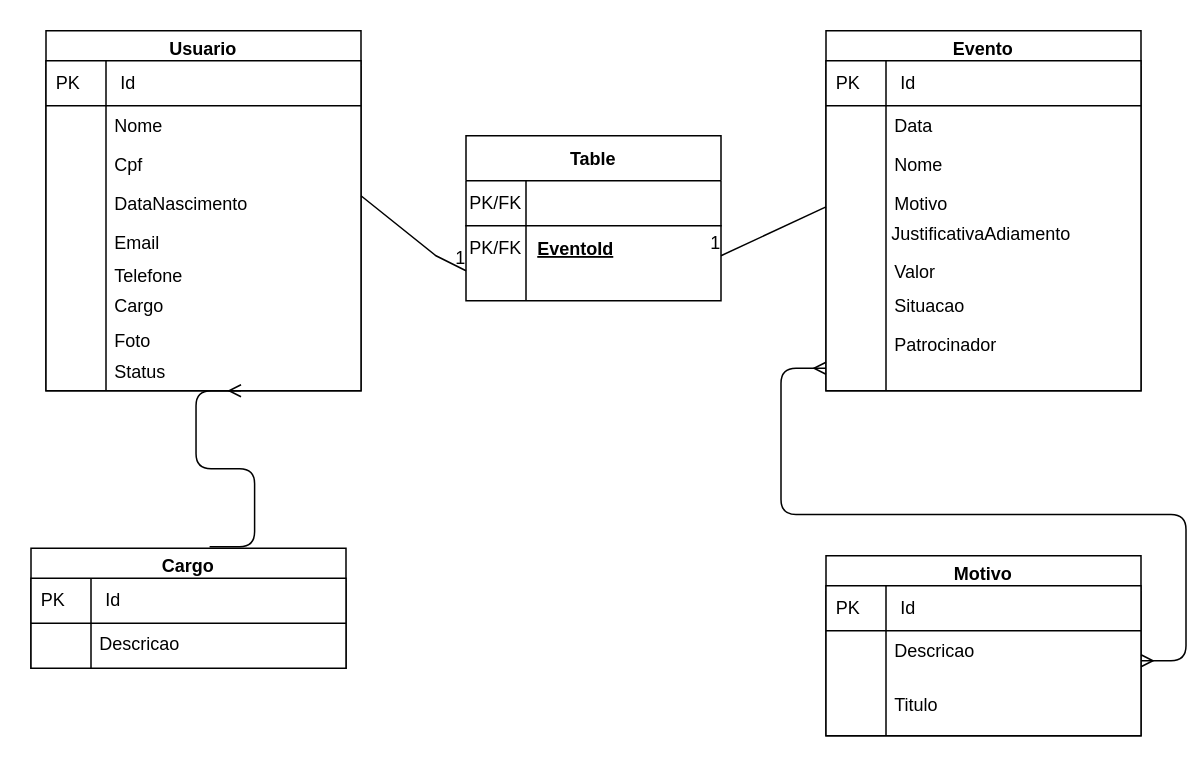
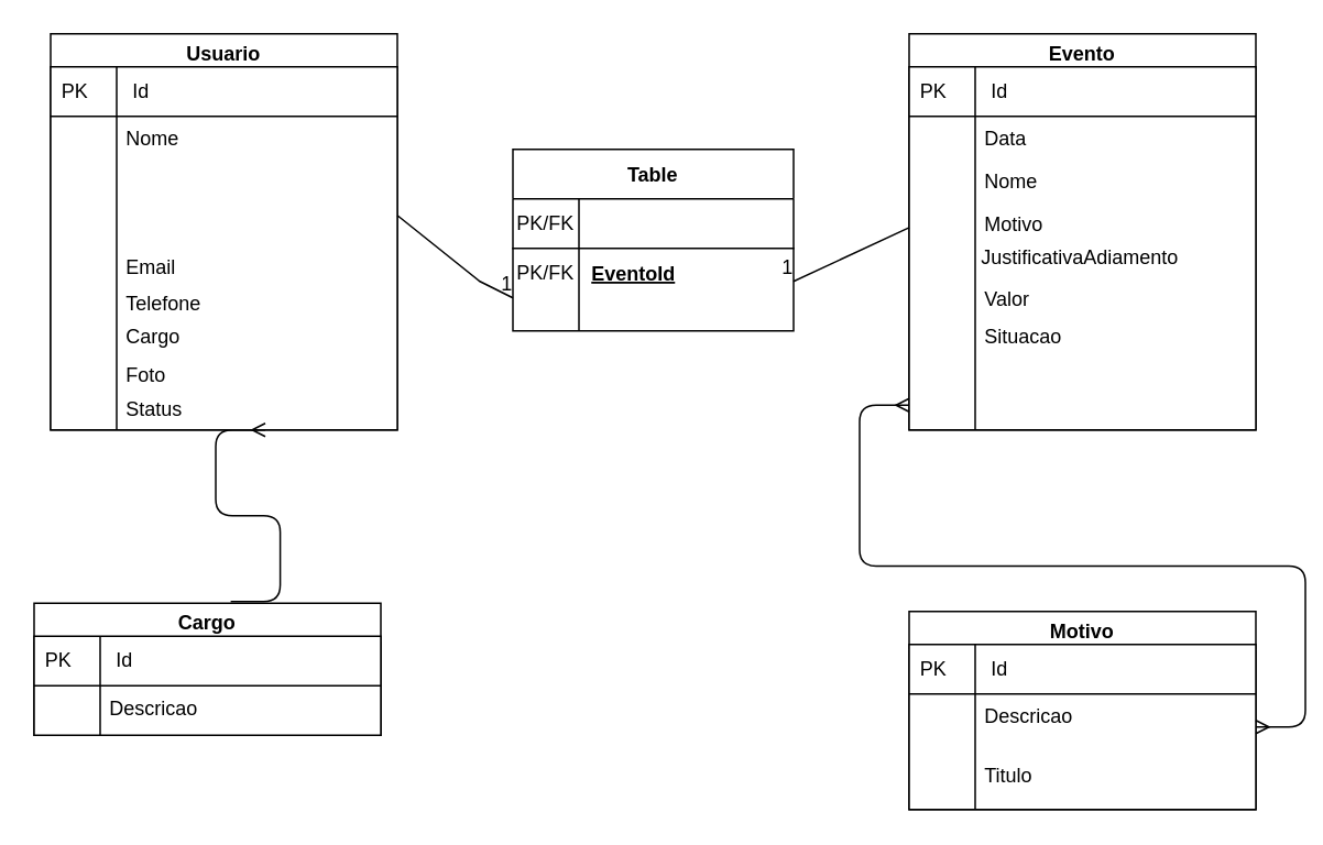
  <mxCell id="0" />
  <mxCell id="1" parent="0" />
  <mxCell id="2" value="Usuario" style="swimlane;" parent="1" vertex="1"><mxGeometry x="30" y="20" width="210" height="240" as="geometry"><mxRectangle x="120" y="80" width="130" height="23" as="alternateBounds" /></mxGeometry></mxCell>
  <mxCell id="3" value="" style="shape=internalStorage;whiteSpace=wrap;html=1;backgroundOutline=1;dx=40;dy=30;" parent="2" vertex="1"><mxGeometry y="20" width="210" height="220" as="geometry" /></mxCell>
  <mxCell id="4" value="&lt;font style=&quot;vertical-align: inherit&quot;&gt;&lt;font style=&quot;vertical-align: inherit&quot;&gt;&lt;font style=&quot;vertical-align: inherit&quot;&gt;&lt;font style=&quot;vertical-align: inherit&quot;&gt;PK&lt;/font&gt;&lt;/font&gt;&lt;/font&gt;&lt;/font&gt;" style="text;html=1;strokeColor=none;fillColor=none;align=center;verticalAlign=middle;whiteSpace=wrap;rounded=0;" parent="2" vertex="1"><mxGeometry y="20" width="30" height="30" as="geometry" /></mxCell>
  <mxCell id="5" value="&lt;font style=&quot;vertical-align: inherit&quot;&gt;&lt;font style=&quot;vertical-align: inherit&quot;&gt;Id&lt;/font&gt;&lt;/font&gt;" style="text;html=1;strokeColor=none;fillColor=none;align=center;verticalAlign=middle;whiteSpace=wrap;rounded=0;" parent="2" vertex="1"><mxGeometry x="10" y="15" width="90" height="40" as="geometry" /></mxCell>
  <mxCell id="6" value="Nome" style="text;strokeColor=none;fillColor=none;align=left;verticalAlign=top;spacingLeft=4;spacingRight=4;overflow=hidden;rotatable=0;points=[[0,0.5],[1,0.5]];portConstraint=eastwest;" parent="2" vertex="1"><mxGeometry x="40" y="50" width="140" height="26" as="geometry" /></mxCell>
- <mxCell id="7" value="Cpf" style="text;strokeColor=none;fillColor=none;align=left;verticalAlign=top;spacingLeft=4;spacingRight=4;overflow=hidden;rotatable=0;points=[[0,0.5],[1,0.5]];portConstraint=eastwest;" parent="2" vertex="1"><mxGeometry x="40" y="76" width="140" height="26" as="geometry" /></mxCell>
- <mxCell id="8" value="DataNascimento" style="text;strokeColor=none;fillColor=none;align=left;verticalAlign=top;spacingLeft=4;spacingRight=4;overflow=hidden;rotatable=0;points=[[0,0.5],[1,0.5]];portConstraint=eastwest;" parent="2" vertex="1"><mxGeometry x="40" y="102" width="140" height="26" as="geometry" /></mxCell>
  <mxCell id="9" value="Foto" style="text;strokeColor=none;fillColor=none;align=left;verticalAlign=top;spacingLeft=4;spacingRight=4;overflow=hidden;rotatable=0;points=[[0,0.5],[1,0.5]];portConstraint=eastwest;" parent="2" vertex="1"><mxGeometry x="40" y="193" width="140" height="26" as="geometry" /></mxCell>
  <mxCell id="10" value="Email" style="text;strokeColor=none;fillColor=none;align=left;verticalAlign=top;spacingLeft=4;spacingRight=4;overflow=hidden;rotatable=0;points=[[0,0.5],[1,0.5]];portConstraint=eastwest;" parent="2" vertex="1"><mxGeometry x="40" y="128" width="140" height="26" as="geometry" /></mxCell>
  <mxCell id="11" value="Status" style="text;strokeColor=none;fillColor=none;align=left;verticalAlign=top;spacingLeft=4;spacingRight=4;overflow=hidden;rotatable=0;points=[[0,0.5],[1,0.5]];portConstraint=eastwest;" parent="2" vertex="1"><mxGeometry x="40" y="214" width="140" height="26" as="geometry" /></mxCell>
  <mxCell id="12" value="Telefone" style="text;strokeColor=none;fillColor=none;align=left;verticalAlign=top;spacingLeft=4;spacingRight=4;overflow=hidden;rotatable=0;points=[[0,0.5],[1,0.5]];portConstraint=eastwest;" parent="2" vertex="1"><mxGeometry x="40" y="150" width="140" height="26" as="geometry" /></mxCell>
  <mxCell id="13" value="Cargo" style="text;strokeColor=none;fillColor=none;align=left;verticalAlign=top;spacingLeft=4;spacingRight=4;overflow=hidden;rotatable=0;points=[[0,0.5],[1,0.5]];portConstraint=eastwest;" parent="2" vertex="1"><mxGeometry x="40" y="170" width="140" height="26" as="geometry" /></mxCell>
  <mxCell id="14" value="Evento" style="swimlane;" parent="1" vertex="1"><mxGeometry x="550" y="20" width="210" height="240" as="geometry"><mxRectangle x="330" y="130" width="130" height="23" as="alternateBounds" /></mxGeometry></mxCell>
  <mxCell id="15" value="" style="shape=internalStorage;whiteSpace=wrap;html=1;backgroundOutline=1;dx=40;dy=30;" parent="14" vertex="1"><mxGeometry y="20" width="210" height="220" as="geometry" /></mxCell>
  <mxCell id="16" value="&lt;font style=&quot;vertical-align: inherit&quot;&gt;&lt;font style=&quot;vertical-align: inherit&quot;&gt;&lt;font style=&quot;vertical-align: inherit&quot;&gt;&lt;font style=&quot;vertical-align: inherit&quot;&gt;PK&lt;/font&gt;&lt;/font&gt;&lt;/font&gt;&lt;/font&gt;" style="text;html=1;strokeColor=none;fillColor=none;align=center;verticalAlign=middle;whiteSpace=wrap;rounded=0;" parent="14" vertex="1"><mxGeometry y="20" width="30" height="30" as="geometry" /></mxCell>
  <mxCell id="17" value="&lt;font style=&quot;vertical-align: inherit&quot;&gt;&lt;font style=&quot;vertical-align: inherit&quot;&gt;Id&lt;/font&gt;&lt;/font&gt;" style="text;html=1;strokeColor=none;fillColor=none;align=center;verticalAlign=middle;whiteSpace=wrap;rounded=0;" parent="14" vertex="1"><mxGeometry x="10" y="15" width="90" height="40" as="geometry" /></mxCell>
  <mxCell id="18" value="Data" style="text;strokeColor=none;fillColor=none;align=left;verticalAlign=top;spacingLeft=4;spacingRight=4;overflow=hidden;rotatable=0;points=[[0,0.5],[1,0.5]];portConstraint=eastwest;" parent="14" vertex="1"><mxGeometry x="40" y="50" width="140" height="26" as="geometry" /></mxCell>
  <mxCell id="19" value="Nome" style="text;strokeColor=none;fillColor=none;align=left;verticalAlign=top;spacingLeft=4;spacingRight=4;overflow=hidden;rotatable=0;points=[[0,0.5],[1,0.5]];portConstraint=eastwest;" parent="14" vertex="1"><mxGeometry x="40" y="76" width="140" height="26" as="geometry" /></mxCell>
  <mxCell id="20" value="Motivo" style="text;strokeColor=none;fillColor=none;align=left;verticalAlign=top;spacingLeft=4;spacingRight=4;overflow=hidden;rotatable=0;points=[[0,0.5],[1,0.5]];portConstraint=eastwest;" parent="14" vertex="1"><mxGeometry x="40" y="102" width="140" height="26" as="geometry" /></mxCell>
  <mxCell id="21" value="JustificativaAdiamento" style="text;strokeColor=none;fillColor=none;align=left;verticalAlign=top;spacingLeft=4;spacingRight=4;overflow=hidden;rotatable=0;points=[[0,0.5],[1,0.5]];portConstraint=eastwest;" parent="14" vertex="1"><mxGeometry x="38" y="122" width="140" height="26" as="geometry" /></mxCell>
  <mxCell id="22" value="Valor" style="text;strokeColor=none;fillColor=none;align=left;verticalAlign=top;spacingLeft=4;spacingRight=4;overflow=hidden;rotatable=0;points=[[0,0.5],[1,0.5]];portConstraint=eastwest;" parent="14" vertex="1"><mxGeometry x="40" y="147" width="140" height="26" as="geometry" /></mxCell>
  <mxCell id="23" value="Situacao" style="text;strokeColor=none;fillColor=none;align=left;verticalAlign=top;spacingLeft=4;spacingRight=4;overflow=hidden;rotatable=0;points=[[0,0.5],[1,0.5]];portConstraint=eastwest;" parent="14" vertex="1"><mxGeometry x="40" y="170" width="140" height="26" as="geometry" /></mxCell>
- <mxCell id="24" value="Patrocinador" style="text;strokeColor=none;fillColor=none;align=left;verticalAlign=top;spacingLeft=4;spacingRight=4;overflow=hidden;rotatable=0;points=[[0,0.5],[1,0.5]];portConstraint=eastwest;" parent="14" vertex="1"><mxGeometry x="40" y="196" width="140" height="26" as="geometry" /></mxCell>
  <mxCell id="25" value="Cargo" style="swimlane;" parent="1" vertex="1"><mxGeometry x="20" y="365" width="210" height="80" as="geometry"><mxRectangle x="120" y="80" width="130" height="23" as="alternateBounds" /></mxGeometry></mxCell>
  <mxCell id="26" value="" style="shape=internalStorage;whiteSpace=wrap;html=1;backgroundOutline=1;dx=40;dy=30;" parent="25" vertex="1"><mxGeometry y="20" width="210" height="60" as="geometry" /></mxCell>
  <mxCell id="27" value="&lt;font style=&quot;vertical-align: inherit&quot;&gt;&lt;font style=&quot;vertical-align: inherit&quot;&gt;&lt;font style=&quot;vertical-align: inherit&quot;&gt;&lt;font style=&quot;vertical-align: inherit&quot;&gt;PK&lt;/font&gt;&lt;/font&gt;&lt;/font&gt;&lt;/font&gt;" style="text;html=1;strokeColor=none;fillColor=none;align=center;verticalAlign=middle;whiteSpace=wrap;rounded=0;" parent="25" vertex="1"><mxGeometry y="20" width="30" height="30" as="geometry" /></mxCell>
  <mxCell id="28" value="&lt;font style=&quot;vertical-align: inherit&quot;&gt;&lt;font style=&quot;vertical-align: inherit&quot;&gt;Id&lt;/font&gt;&lt;/font&gt;" style="text;html=1;strokeColor=none;fillColor=none;align=center;verticalAlign=middle;whiteSpace=wrap;rounded=0;" parent="25" vertex="1"><mxGeometry x="10" y="15" width="90" height="40" as="geometry" /></mxCell>
  <mxCell id="29" value="Descricao" style="text;strokeColor=none;fillColor=none;align=left;verticalAlign=top;spacingLeft=4;spacingRight=4;overflow=hidden;rotatable=0;points=[[0,0.5],[1,0.5]];portConstraint=eastwest;" parent="25" vertex="1"><mxGeometry x="40" y="50" width="140" height="26" as="geometry" /></mxCell>
  <mxCell id="30" value="Motivo" style="swimlane;" parent="1" vertex="1"><mxGeometry x="550" y="370" width="210" height="120" as="geometry"><mxRectangle x="120" y="80" width="130" height="23" as="alternateBounds" /></mxGeometry></mxCell>
  <mxCell id="31" value="" style="shape=internalStorage;whiteSpace=wrap;html=1;backgroundOutline=1;dx=40;dy=30;" parent="30" vertex="1"><mxGeometry y="20" width="210" height="100" as="geometry" /></mxCell>
  <mxCell id="32" value="&lt;font style=&quot;vertical-align: inherit&quot;&gt;&lt;font style=&quot;vertical-align: inherit&quot;&gt;&lt;font style=&quot;vertical-align: inherit&quot;&gt;&lt;font style=&quot;vertical-align: inherit&quot;&gt;PK&lt;/font&gt;&lt;/font&gt;&lt;/font&gt;&lt;/font&gt;" style="text;html=1;strokeColor=none;fillColor=none;align=center;verticalAlign=middle;whiteSpace=wrap;rounded=0;" parent="30" vertex="1"><mxGeometry y="20" width="30" height="30" as="geometry" /></mxCell>
  <mxCell id="33" value="&lt;font style=&quot;vertical-align: inherit&quot;&gt;&lt;font style=&quot;vertical-align: inherit&quot;&gt;Id&lt;/font&gt;&lt;/font&gt;" style="text;html=1;strokeColor=none;fillColor=none;align=center;verticalAlign=middle;whiteSpace=wrap;rounded=0;" parent="30" vertex="1"><mxGeometry x="10" y="15" width="90" height="40" as="geometry" /></mxCell>
  <mxCell id="34" value="Descricao" style="text;strokeColor=none;fillColor=none;align=left;verticalAlign=top;spacingLeft=4;spacingRight=4;overflow=hidden;rotatable=0;points=[[0,0.5],[1,0.5]];portConstraint=eastwest;" parent="30" vertex="1"><mxGeometry x="40" y="50" width="140" height="26" as="geometry" /></mxCell>
  <mxCell id="35" value="Titulo" style="text;strokeColor=none;fillColor=none;align=left;verticalAlign=top;spacingLeft=4;spacingRight=4;overflow=hidden;rotatable=0;points=[[0,0.5],[1,0.5]];portConstraint=eastwest;" parent="30" vertex="1"><mxGeometry x="40" y="86" width="140" height="26" as="geometry" /></mxCell>
  <mxCell id="36" value="Table" style="shape=table;startSize=30;container=1;collapsible=1;childLayout=tableLayout;fixedRows=1;rowLines=0;fontStyle=1;align=center;resizeLast=1;" vertex="1" parent="1"><mxGeometry x="310" y="90" width="170" height="110" as="geometry" /></mxCell>
  <mxCell id="37" value="" style="shape=partialRectangle;collapsible=0;dropTarget=0;pointerEvents=0;fillColor=none;top=0;left=0;bottom=1;right=0;points=[[0,0.5],[1,0.5]];portConstraint=eastwest;" vertex="1" parent="36"><mxGeometry y="30" width="170" height="30" as="geometry" /></mxCell>
  <mxCell id="38" value="" style="shape=partialRectangle;connectable=0;fillColor=none;top=0;left=0;bottom=0;right=0;fontStyle=1;overflow=hidden;" vertex="1" parent="37"><mxGeometry width="40" height="30" as="geometry" /></mxCell>
  <mxCell id="39" value="" style="shape=partialRectangle;collapsible=0;dropTarget=0;pointerEvents=0;fillColor=none;top=0;left=0;bottom=0;right=0;points=[[0,0.5],[1,0.5]];portConstraint=eastwest;" vertex="1" parent="36"><mxGeometry y="60" width="170" height="30" as="geometry" /></mxCell>
  <mxCell id="40" value="" style="shape=partialRectangle;connectable=0;fillColor=none;top=0;left=0;bottom=0;right=0;editable=1;overflow=hidden;" vertex="1" parent="39"><mxGeometry width="40" height="30" as="geometry" /></mxCell>
  <mxCell id="41" value="" style="shape=partialRectangle;connectable=0;fillColor=none;top=0;left=0;bottom=0;right=0;align=left;spacingLeft=6;overflow=hidden;" vertex="1" parent="39"><mxGeometry x="40" width="130" height="30" as="geometry" /></mxCell>
  <mxCell id="42" value="" style="shape=partialRectangle;collapsible=0;dropTarget=0;pointerEvents=0;fillColor=none;top=0;left=0;bottom=0;right=0;points=[[0,0.5],[1,0.5]];portConstraint=eastwest;" vertex="1" parent="36"><mxGeometry y="90" width="170" height="20" as="geometry" /></mxCell>
  <mxCell id="43" value="" style="shape=partialRectangle;connectable=0;fillColor=none;top=0;left=0;bottom=0;right=0;editable=1;overflow=hidden;" vertex="1" parent="42"><mxGeometry width="40" height="20" as="geometry" /></mxCell>
  <mxCell id="44" value="" style="shape=partialRectangle;connectable=0;fillColor=none;top=0;left=0;bottom=0;right=0;align=left;spacingLeft=6;overflow=hidden;" vertex="1" parent="42"><mxGeometry x="40" width="130" height="20" as="geometry" /></mxCell>
  <mxCell id="45" value="" style="shape=partialRectangle;connectable=0;fillColor=none;top=0;left=0;bottom=0;right=0;fontStyle=1;overflow=hidden;" vertex="1" parent="1"><mxGeometry x="310" y="280" width="30" height="30" as="geometry" /></mxCell>
  <mxCell id="46" value="EventoId" style="shape=partialRectangle;connectable=0;fillColor=none;top=0;left=0;bottom=0;right=0;align=left;spacingLeft=6;fontStyle=5;overflow=hidden;" vertex="1" parent="1"><mxGeometry x="350" y="150" width="140" height="30" as="geometry" /></mxCell>
  <mxCell id="47" value="&lt;font style=&quot;vertical-align: inherit&quot;&gt;&lt;font style=&quot;vertical-align: inherit&quot;&gt;&lt;font style=&quot;vertical-align: inherit&quot;&gt;&lt;font style=&quot;vertical-align: inherit&quot;&gt;&lt;font style=&quot;vertical-align: inherit&quot;&gt;&lt;font style=&quot;vertical-align: inherit&quot;&gt;&lt;font style=&quot;vertical-align: inherit&quot;&gt;&lt;font style=&quot;vertical-align: inherit&quot;&gt;PK/FK&lt;/font&gt;&lt;/font&gt;&lt;/font&gt;&lt;/font&gt;&lt;/font&gt;&lt;/font&gt;&lt;/font&gt;&lt;/font&gt;" style="text;html=1;strokeColor=none;fillColor=none;align=center;verticalAlign=middle;whiteSpace=wrap;rounded=0;" vertex="1" parent="1"><mxGeometry x="310" y="120" width="40" height="30" as="geometry" /></mxCell>
  <mxCell id="48" value="&lt;font style=&quot;vertical-align: inherit&quot;&gt;&lt;font style=&quot;vertical-align: inherit&quot;&gt;&lt;font style=&quot;vertical-align: inherit&quot;&gt;&lt;font style=&quot;vertical-align: inherit&quot;&gt;&lt;font style=&quot;vertical-align: inherit&quot;&gt;&lt;font style=&quot;vertical-align: inherit&quot;&gt;&lt;font style=&quot;vertical-align: inherit&quot;&gt;&lt;font style=&quot;vertical-align: inherit&quot;&gt;PK/FK&lt;/font&gt;&lt;/font&gt;&lt;/font&gt;&lt;/font&gt;&lt;/font&gt;&lt;/font&gt;&lt;/font&gt;&lt;/font&gt;" style="text;html=1;strokeColor=none;fillColor=none;align=center;verticalAlign=middle;whiteSpace=wrap;rounded=0;" vertex="1" parent="1"><mxGeometry x="310" y="150" width="40" height="30" as="geometry" /></mxCell>
  <mxCell id="49" value="" style="endArrow=none;html=1;rounded=0;entryX=0;entryY=1;entryDx=0;entryDy=0;exitX=1;exitY=0.409;exitDx=0;exitDy=0;exitPerimeter=0;" edge="1" parent="1" source="3" target="48"><mxGeometry relative="1" as="geometry"><mxPoint x="220" y="110" as="sourcePoint" /><mxPoint x="380" y="110" as="targetPoint" /><Array as="points"><mxPoint x="290" y="170" /></Array></mxGeometry></mxCell>
  <mxCell id="50" value="1" style="resizable=0;html=1;align=right;verticalAlign=bottom;" connectable="0" vertex="1" parent="49"><mxGeometry x="1" relative="1" as="geometry" /></mxCell>
  <mxCell id="51" value="" style="edgeStyle=entityRelationEdgeStyle;fontSize=12;html=1;endArrow=ERmany;startArrow=ERmany;exitX=1;exitY=0.5;exitDx=0;exitDy=0;" edge="1" parent="1" source="31"><mxGeometry width="100" height="100" relative="1" as="geometry"><mxPoint x="770" y="430" as="sourcePoint" /><mxPoint x="550" y="245" as="targetPoint" /></mxGeometry></mxCell>
  <mxCell id="52" value="" style="endArrow=none;html=1;rounded=0;exitX=0;exitY=0.443;exitDx=0;exitDy=0;exitPerimeter=0;" edge="1" parent="1" source="15"><mxGeometry relative="1" as="geometry"><mxPoint x="480" y="137.49" as="sourcePoint" /><mxPoint x="480" y="170" as="targetPoint" /></mxGeometry></mxCell>
  <mxCell id="53" value="1" style="resizable=0;html=1;align=right;verticalAlign=bottom;" connectable="0" vertex="1" parent="52"><mxGeometry x="1" relative="1" as="geometry" /></mxCell>
  <mxCell id="54" value="" style="edgeStyle=entityRelationEdgeStyle;fontSize=12;html=1;endArrow=ERmany;entryX=0.643;entryY=1;entryDx=0;entryDy=0;entryPerimeter=0;exitX=0.567;exitY=-0.012;exitDx=0;exitDy=0;exitPerimeter=0;" edge="1" parent="1" source="25" target="11"><mxGeometry width="100" height="100" relative="1" as="geometry"><mxPoint x="140" y="360" as="sourcePoint" /><mxPoint x="160" y="260" as="targetPoint" /></mxGeometry></mxCell>
